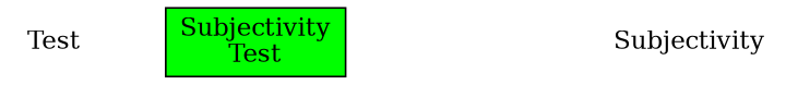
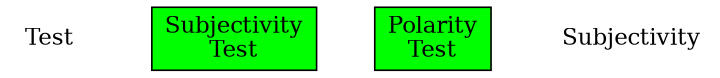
  digraph {
    compound=true
    rankdir=LR
    node [shape=plaintext]
    edge [style=invis]
    n1 [label=Test rank=1]
    n2 [fillcolor=green label="Subjectivity\nTest" shape=record style=filled]
+   n3 [fillcolor=green label="Polarity\nTest" shape=record style=filled]
    n4 [label=Subjectivity rank=1]
    n1 -> n2
+   n2 -> n3
+   n3 -> n4
  }
